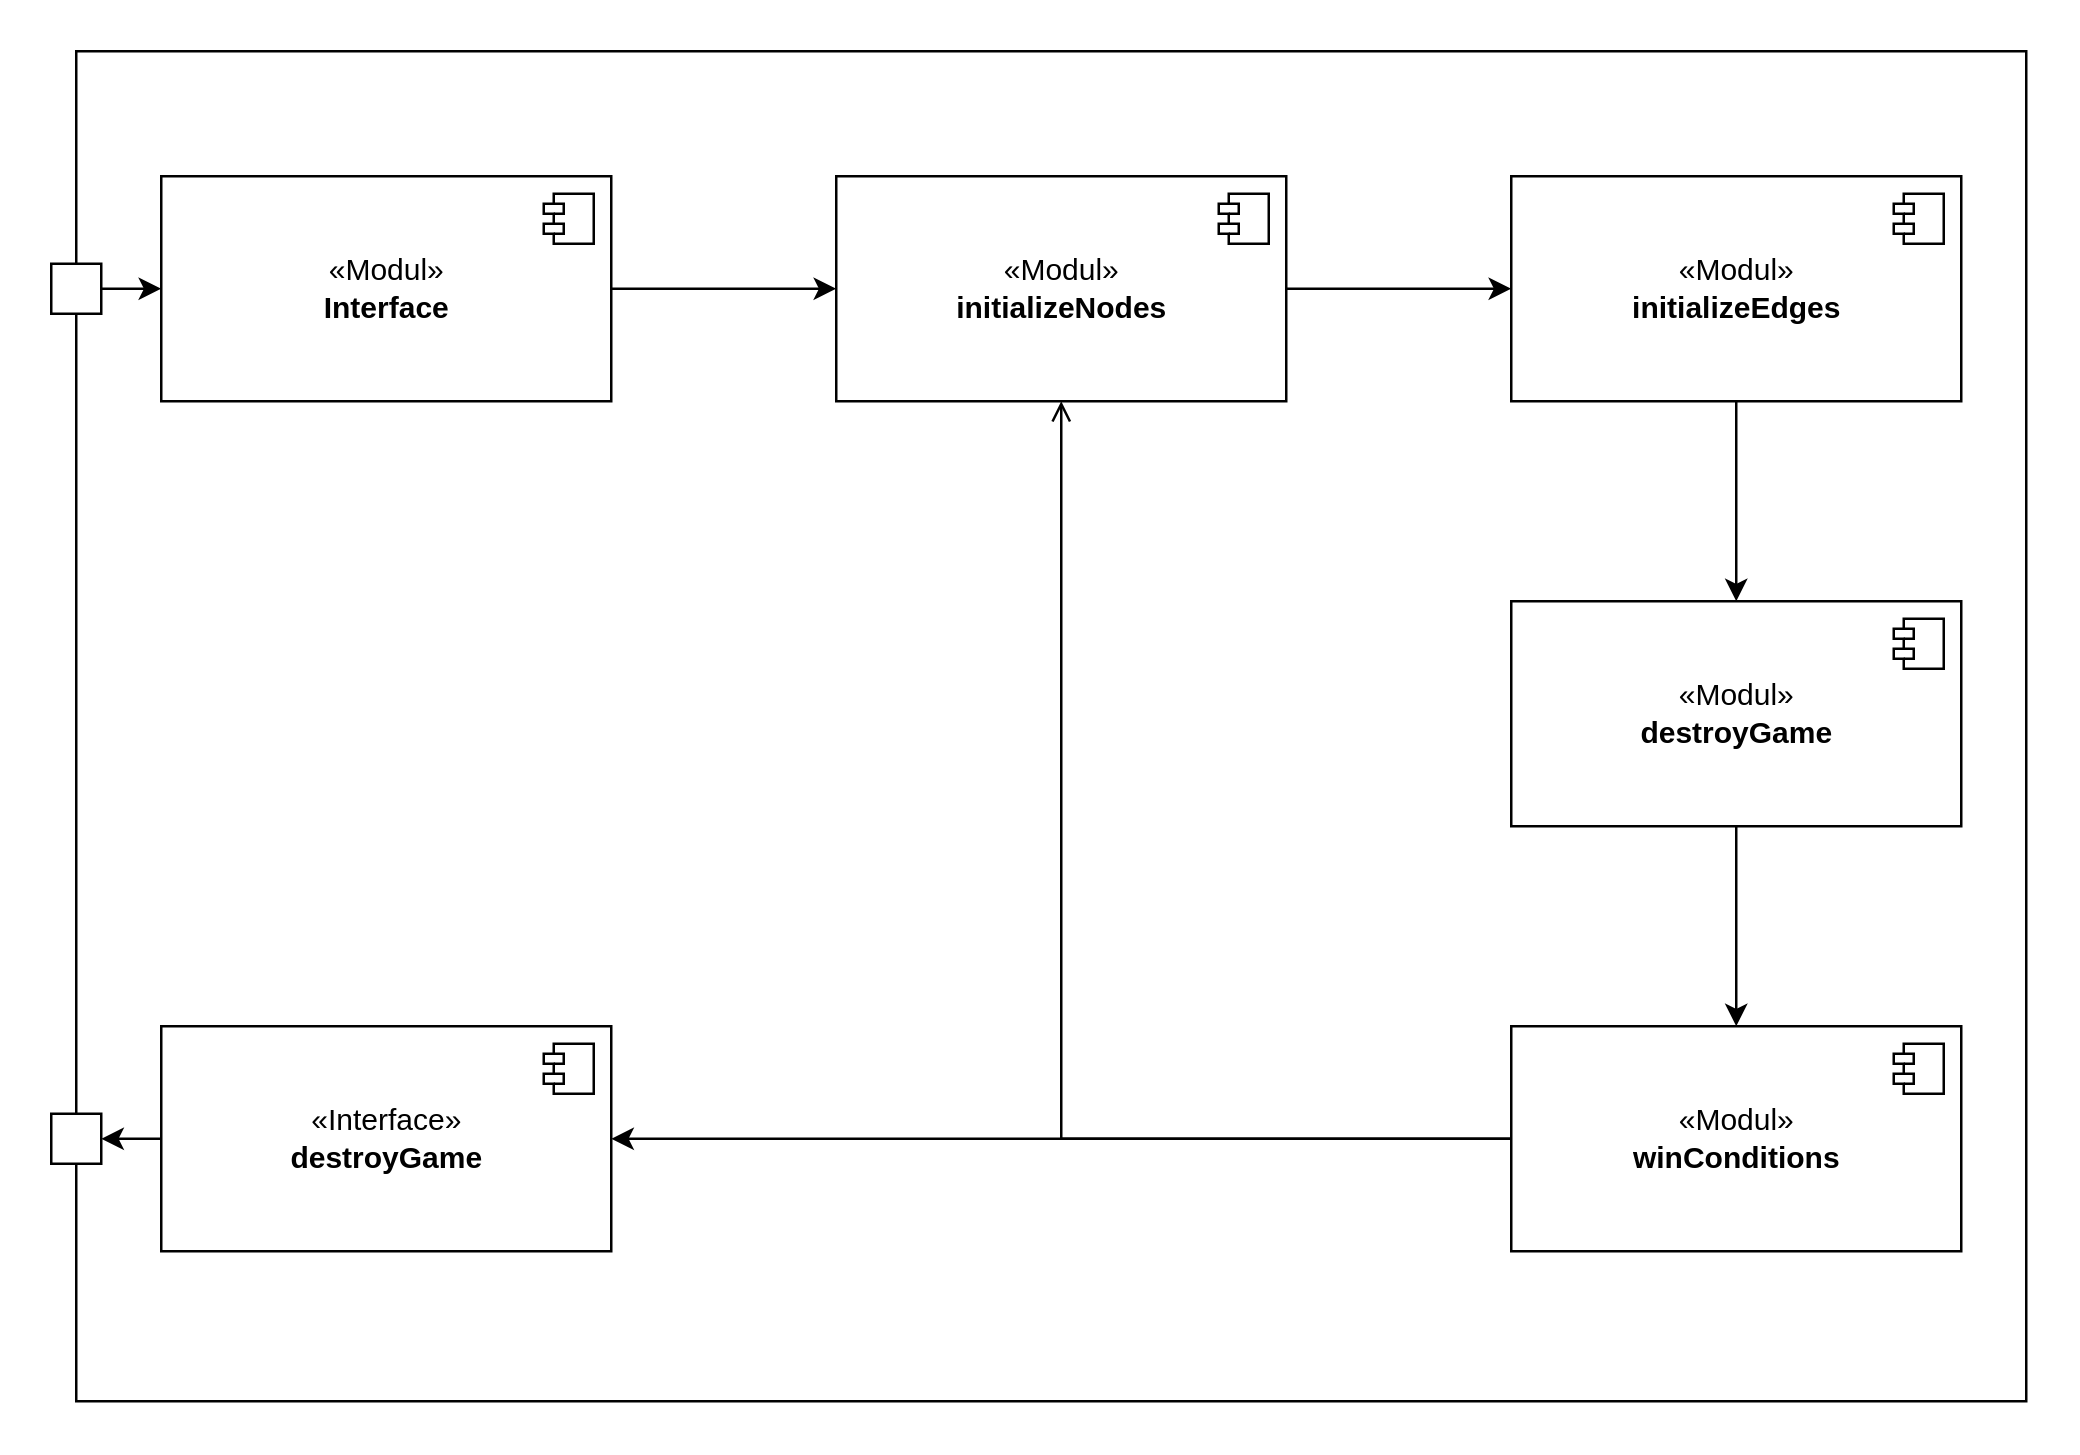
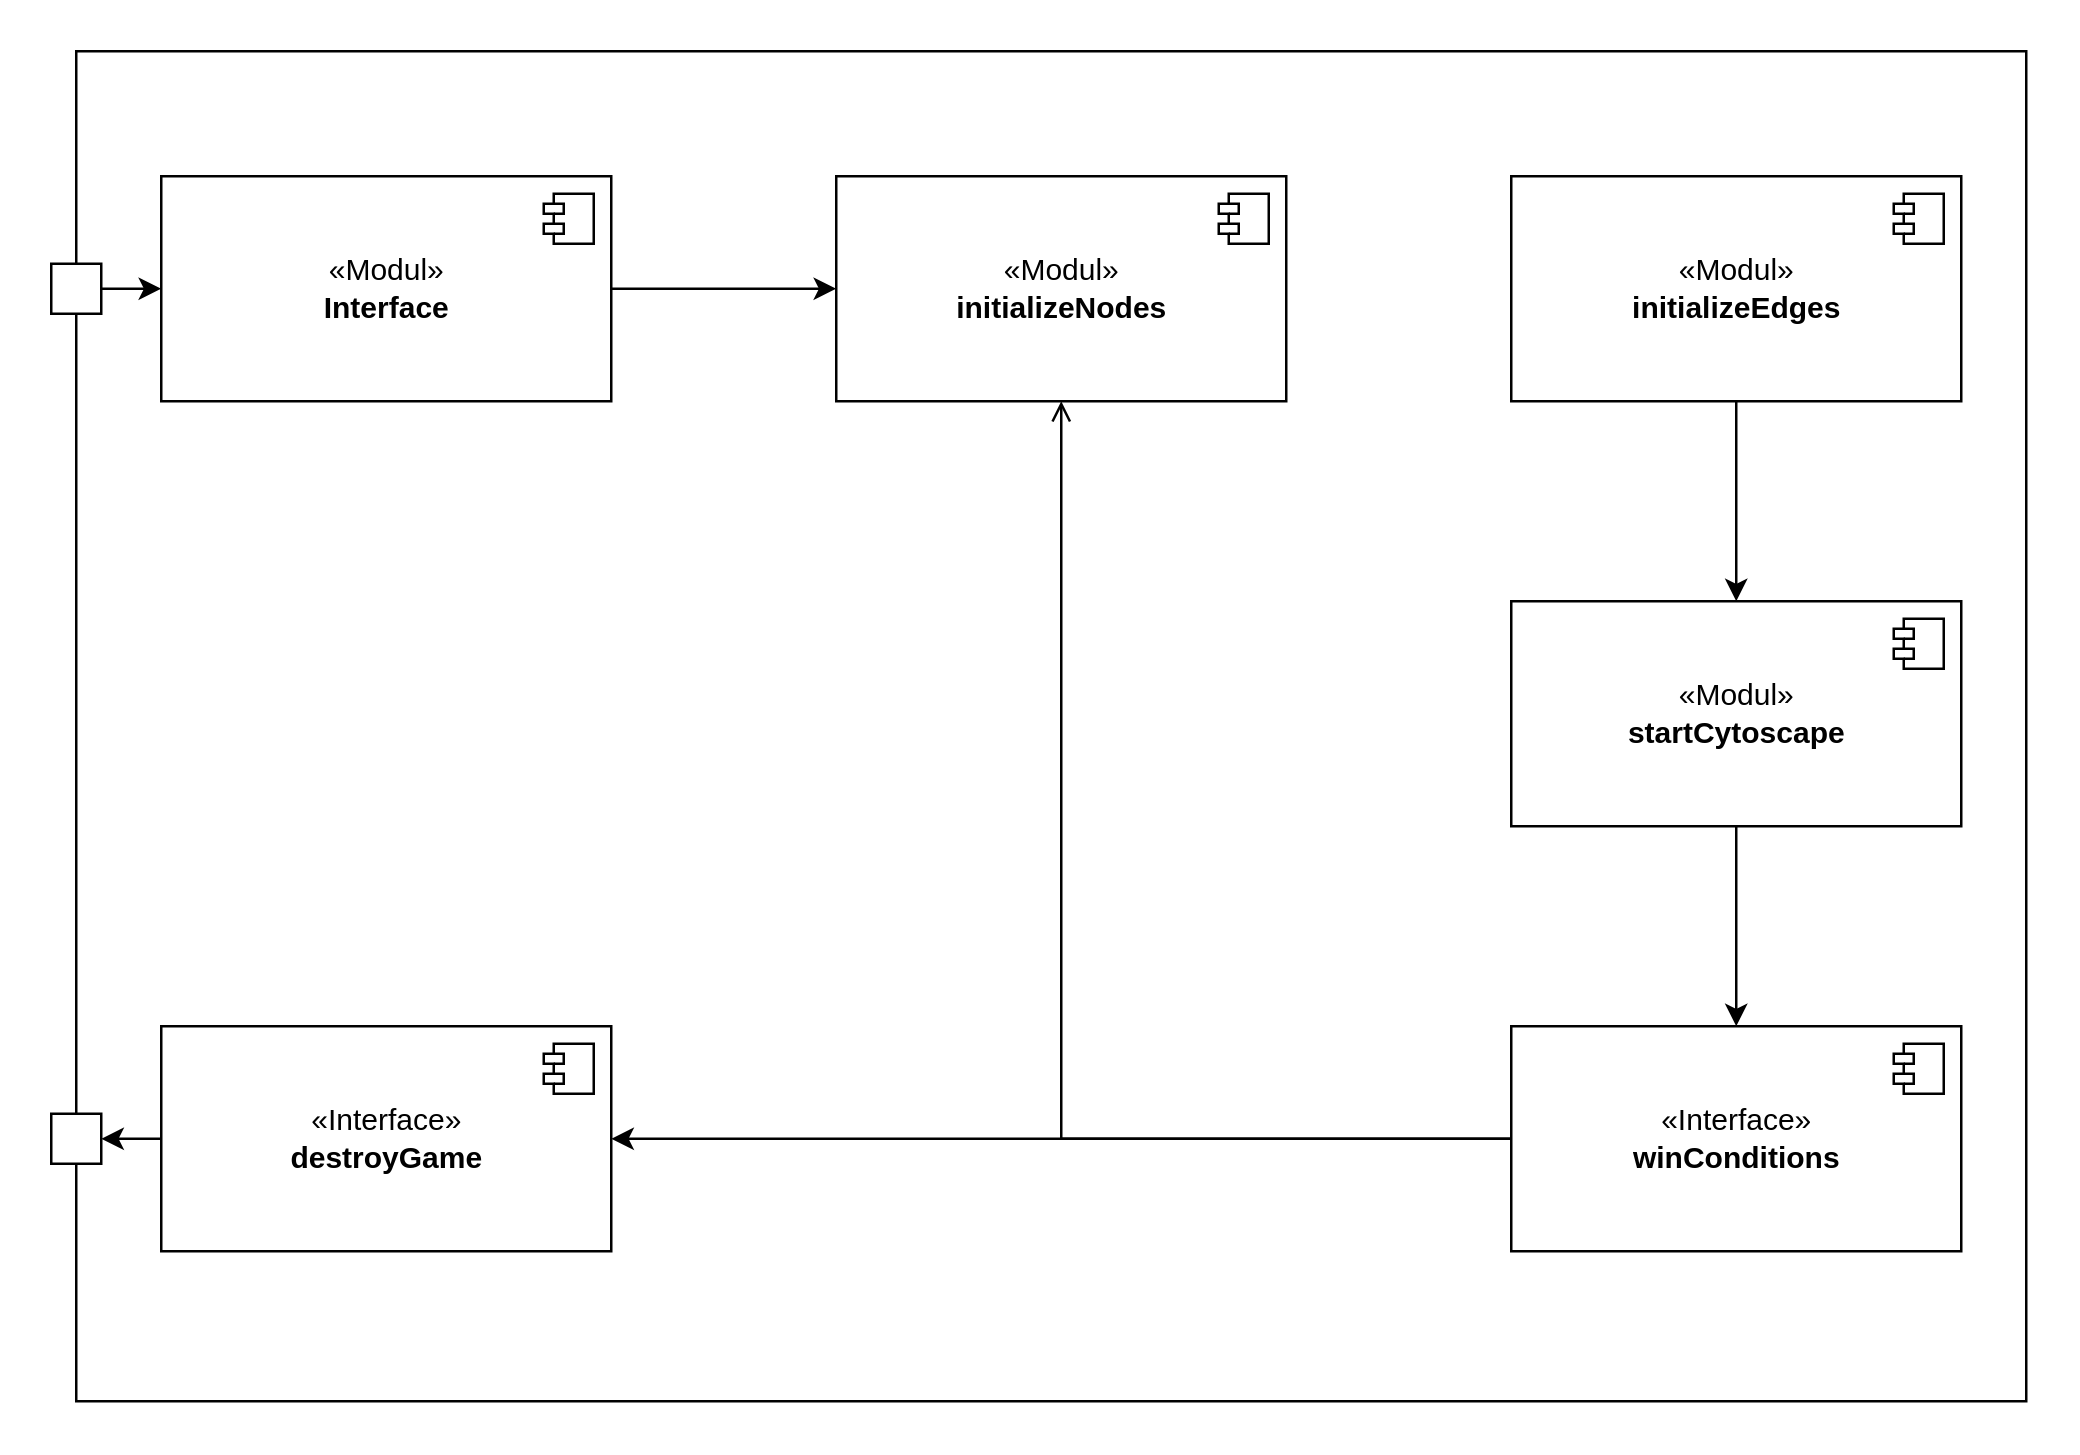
  <mxCell id="0" />
  <mxCell id="1" parent="0" />
  <mxCell id="2" value="" style="rounded=0;whiteSpace=wrap;html=1;" parent="1" vertex="1"><mxGeometry x="30" y="20" width="780" height="540" as="geometry" /></mxCell>
  <mxCell id="3" style="edgeStyle=orthogonalEdgeStyle;rounded=0;orthogonalLoop=1;jettySize=auto;html=1;entryX=0;entryY=0.5;entryDx=0;entryDy=0;" parent="1" source="4" target="7" edge="1"><mxGeometry relative="1" as="geometry" /></mxCell>
  <mxCell id="4" value="«Modul»&lt;br&gt;&lt;b&gt;Interface&lt;/b&gt;" style="html=1;dropTarget=0;" parent="1" vertex="1"><mxGeometry x="64" y="70" width="180" height="90" as="geometry" /></mxCell>
  <mxCell id="5" value="" style="shape=module;jettyWidth=8;jettyHeight=4;" parent="4" vertex="1"><mxGeometry x="1" width="20" height="20" relative="1" as="geometry"><mxPoint x="-27" y="7" as="offset" /></mxGeometry></mxCell>
- <mxCell id="6" style="edgeStyle=orthogonalEdgeStyle;rounded=0;orthogonalLoop=1;jettySize=auto;html=1;entryX=0;entryY=0.5;entryDx=0;entryDy=0;" parent="1" source="7" target="10" edge="1"><mxGeometry relative="1" as="geometry" /></mxCell>
  <mxCell id="7" value="«Modul»&lt;br&gt;&lt;b&gt;initializeNodes&lt;/b&gt;" style="html=1;dropTarget=0;" parent="1" vertex="1"><mxGeometry x="334" y="70" width="180" height="90" as="geometry" /></mxCell>
  <mxCell id="8" value="" style="shape=module;jettyWidth=8;jettyHeight=4;" parent="7" vertex="1"><mxGeometry x="1" width="20" height="20" relative="1" as="geometry"><mxPoint x="-27" y="7" as="offset" /></mxGeometry></mxCell>
  <mxCell id="9" style="edgeStyle=orthogonalEdgeStyle;rounded=0;orthogonalLoop=1;jettySize=auto;html=1;" parent="1" source="10" target="13" edge="1"><mxGeometry relative="1" as="geometry" /></mxCell>
  <mxCell id="10" value="«Modul»&lt;br&gt;&lt;b&gt;initializeEdges&lt;/b&gt;" style="html=1;dropTarget=0;" parent="1" vertex="1"><mxGeometry x="604" y="70" width="180" height="90" as="geometry" /></mxCell>
  <mxCell id="11" value="" style="shape=module;jettyWidth=8;jettyHeight=4;" parent="10" vertex="1"><mxGeometry x="1" width="20" height="20" relative="1" as="geometry"><mxPoint x="-27" y="7" as="offset" /></mxGeometry></mxCell>
  <mxCell id="12" style="edgeStyle=orthogonalEdgeStyle;rounded=0;orthogonalLoop=1;jettySize=auto;html=1;" parent="1" source="13" target="17" edge="1"><mxGeometry relative="1" as="geometry" /></mxCell>
- <mxCell id="13" value="«Modul»&lt;br&gt;&lt;b&gt;destroyGame&lt;/b&gt;" style="html=1;dropTarget=0;" parent="1" vertex="1"><mxGeometry x="604" y="240" width="180" height="90" as="geometry" /></mxCell>
+ <mxCell id="13" value="«Modul»&lt;br&gt;&lt;b&gt;startCytoscape&lt;/b&gt;" style="html=1;dropTarget=0;" parent="1" vertex="1"><mxGeometry x="604" y="240" width="180" height="90" as="geometry" /></mxCell>
  <mxCell id="14" value="" style="shape=module;jettyWidth=8;jettyHeight=4;" parent="13" vertex="1"><mxGeometry x="1" width="20" height="20" relative="1" as="geometry"><mxPoint x="-27" y="7" as="offset" /></mxGeometry></mxCell>
  <mxCell id="15" style="edgeStyle=orthogonalEdgeStyle;rounded=0;orthogonalLoop=1;jettySize=auto;html=1;entryX=0.5;entryY=1;entryDx=0;entryDy=0;endArrow=open;" parent="1" source="17" target="7" edge="1"><mxGeometry relative="1" as="geometry" /></mxCell>
  <mxCell id="16" style="edgeStyle=orthogonalEdgeStyle;rounded=0;orthogonalLoop=1;jettySize=auto;html=1;entryX=1;entryY=0.5;entryDx=0;entryDy=0;" parent="1" source="17" target="20" edge="1"><mxGeometry relative="1" as="geometry" /></mxCell>
- <mxCell id="17" value="«Modul»&lt;br&gt;&lt;b&gt;winConditions&lt;/b&gt;" style="html=1;dropTarget=0;" parent="1" vertex="1"><mxGeometry x="604" y="410" width="180" height="90" as="geometry" /></mxCell>
+ <mxCell id="17" value="«Interface»&lt;br&gt;&lt;b&gt;winConditions&lt;/b&gt;" style="html=1;dropTarget=0;" parent="1" vertex="1"><mxGeometry x="604" y="410" width="180" height="90" as="geometry" /></mxCell>
  <mxCell id="18" value="" style="shape=module;jettyWidth=8;jettyHeight=4;" parent="17" vertex="1"><mxGeometry x="1" width="20" height="20" relative="1" as="geometry"><mxPoint x="-27" y="7" as="offset" /></mxGeometry></mxCell>
  <mxCell id="19" style="edgeStyle=orthogonalEdgeStyle;rounded=0;orthogonalLoop=1;jettySize=auto;html=1;" parent="1" source="20" target="24" edge="1"><mxGeometry relative="1" as="geometry" /></mxCell>
  <mxCell id="20" value="«Interface»&lt;br&gt;&lt;b&gt;destroyGame&lt;/b&gt;" style="html=1;dropTarget=0;" parent="1" vertex="1"><mxGeometry x="64" y="410" width="180" height="90" as="geometry" /></mxCell>
  <mxCell id="21" value="" style="shape=module;jettyWidth=8;jettyHeight=4;" parent="20" vertex="1"><mxGeometry x="1" width="20" height="20" relative="1" as="geometry"><mxPoint x="-27" y="7" as="offset" /></mxGeometry></mxCell>
  <mxCell id="22" style="edgeStyle=orthogonalEdgeStyle;rounded=0;orthogonalLoop=1;jettySize=auto;html=1;" parent="1" source="23" target="4" edge="1"><mxGeometry relative="1" as="geometry" /></mxCell>
  <mxCell id="23" value="" style="whiteSpace=wrap;html=1;aspect=fixed;" parent="1" vertex="1"><mxGeometry x="20" y="105" width="20" height="20" as="geometry" /></mxCell>
  <mxCell id="24" value="" style="whiteSpace=wrap;html=1;aspect=fixed;" parent="1" vertex="1"><mxGeometry x="20" y="445" width="20" height="20" as="geometry" /></mxCell>
